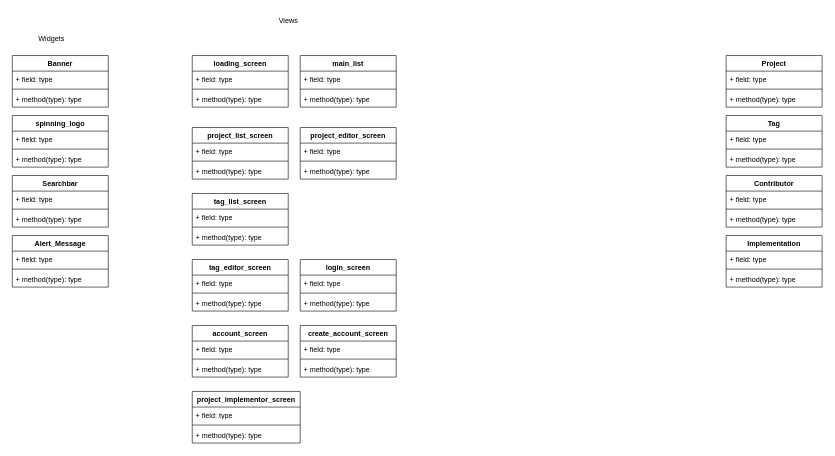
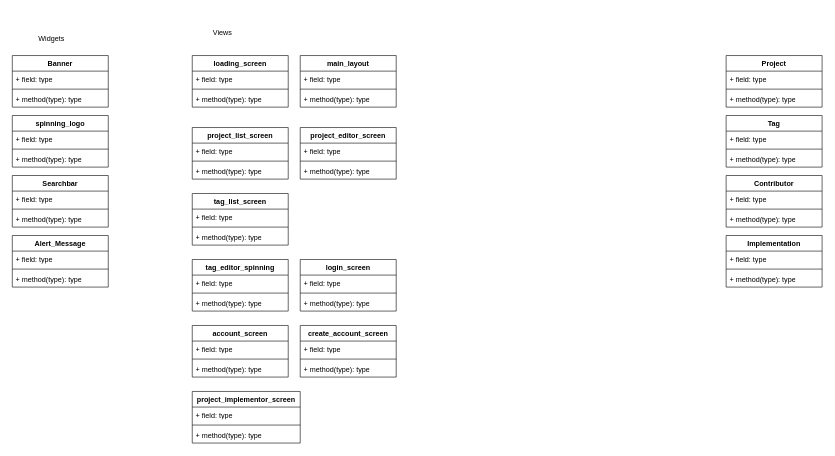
  <mxCell id="0" />
  <mxCell id="1" parent="0" />
  <mxCell id="2" value="loading_screen" style="swimlane;fontStyle=1;align=center;verticalAlign=top;childLayout=stackLayout;horizontal=1;startSize=26;horizontalStack=0;resizeParent=1;resizeParentMax=0;resizeLast=0;collapsible=1;marginBottom=0;whiteSpace=wrap;html=1;" parent="1" vertex="1"><mxGeometry x="320" y="92" width="160" height="86" as="geometry" /></mxCell>
  <mxCell id="3" value="+ field: type" style="text;strokeColor=none;fillColor=none;align=left;verticalAlign=top;spacingLeft=4;spacingRight=4;overflow=hidden;rotatable=0;points=[[0,0.5],[1,0.5]];portConstraint=eastwest;whiteSpace=wrap;html=1;" parent="2" vertex="1"><mxGeometry y="26" width="160" height="26" as="geometry" /></mxCell>
  <mxCell id="4" value="" style="line;strokeWidth=1;fillColor=none;align=left;verticalAlign=middle;spacingTop=-1;spacingLeft=3;spacingRight=3;rotatable=0;labelPosition=right;points=[];portConstraint=eastwest;strokeColor=inherit;" parent="2" vertex="1"><mxGeometry y="52" width="160" height="8" as="geometry" /></mxCell>
  <mxCell id="5" value="+ method(type): type" style="text;strokeColor=none;fillColor=none;align=left;verticalAlign=top;spacingLeft=4;spacingRight=4;overflow=hidden;rotatable=0;points=[[0,0.5],[1,0.5]];portConstraint=eastwest;whiteSpace=wrap;html=1;" parent="2" vertex="1"><mxGeometry y="60" width="160" height="26" as="geometry" /></mxCell>
  <mxCell id="6" value="project_list_screen" style="swimlane;fontStyle=1;align=center;verticalAlign=top;childLayout=stackLayout;horizontal=1;startSize=26;horizontalStack=0;resizeParent=1;resizeParentMax=0;resizeLast=0;collapsible=1;marginBottom=0;whiteSpace=wrap;html=1;" parent="1" vertex="1"><mxGeometry x="320" y="212" width="160" height="86" as="geometry" /></mxCell>
  <mxCell id="7" value="+ field: type" style="text;strokeColor=none;fillColor=none;align=left;verticalAlign=top;spacingLeft=4;spacingRight=4;overflow=hidden;rotatable=0;points=[[0,0.5],[1,0.5]];portConstraint=eastwest;whiteSpace=wrap;html=1;" parent="6" vertex="1"><mxGeometry y="26" width="160" height="26" as="geometry" /></mxCell>
  <mxCell id="8" value="" style="line;strokeWidth=1;fillColor=none;align=left;verticalAlign=middle;spacingTop=-1;spacingLeft=3;spacingRight=3;rotatable=0;labelPosition=right;points=[];portConstraint=eastwest;strokeColor=inherit;" parent="6" vertex="1"><mxGeometry y="52" width="160" height="8" as="geometry" /></mxCell>
  <mxCell id="9" value="+ method(type): type" style="text;strokeColor=none;fillColor=none;align=left;verticalAlign=top;spacingLeft=4;spacingRight=4;overflow=hidden;rotatable=0;points=[[0,0.5],[1,0.5]];portConstraint=eastwest;whiteSpace=wrap;html=1;" parent="6" vertex="1"><mxGeometry y="60" width="160" height="26" as="geometry" /></mxCell>
  <mxCell id="10" value="tag_list_screen" style="swimlane;fontStyle=1;align=center;verticalAlign=top;childLayout=stackLayout;horizontal=1;startSize=26;horizontalStack=0;resizeParent=1;resizeParentMax=0;resizeLast=0;collapsible=1;marginBottom=0;whiteSpace=wrap;html=1;" vertex="1" parent="1"><mxGeometry x="320" y="322" width="160" height="86" as="geometry" /></mxCell>
  <mxCell id="11" value="+ field: type" style="text;strokeColor=none;fillColor=none;align=left;verticalAlign=top;spacingLeft=4;spacingRight=4;overflow=hidden;rotatable=0;points=[[0,0.5],[1,0.5]];portConstraint=eastwest;whiteSpace=wrap;html=1;" vertex="1" parent="10"><mxGeometry y="26" width="160" height="26" as="geometry" /></mxCell>
  <mxCell id="12" value="" style="line;strokeWidth=1;fillColor=none;align=left;verticalAlign=middle;spacingTop=-1;spacingLeft=3;spacingRight=3;rotatable=0;labelPosition=right;points=[];portConstraint=eastwest;strokeColor=inherit;" vertex="1" parent="10"><mxGeometry y="52" width="160" height="8" as="geometry" /></mxCell>
  <mxCell id="13" value="+ method(type): type" style="text;strokeColor=none;fillColor=none;align=left;verticalAlign=top;spacingLeft=4;spacingRight=4;overflow=hidden;rotatable=0;points=[[0,0.5],[1,0.5]];portConstraint=eastwest;whiteSpace=wrap;html=1;" vertex="1" parent="10"><mxGeometry y="60" width="160" height="26" as="geometry" /></mxCell>
- <mxCell id="14" value="tag_editor&lt;span style=&quot;background-color: transparent; color: light-dark(rgb(0, 0, 0), rgb(255, 255, 255));&quot;&gt;_screen&lt;/span&gt;" style="swimlane;fontStyle=1;align=center;verticalAlign=top;childLayout=stackLayout;horizontal=1;startSize=26;horizontalStack=0;resizeParent=1;resizeParentMax=0;resizeLast=0;collapsible=1;marginBottom=0;whiteSpace=wrap;html=1;" vertex="1" parent="1"><mxGeometry x="320" y="432" width="160" height="86" as="geometry" /></mxCell>
+ <mxCell id="14" value="tag_editor&lt;span style=&quot;background-color: transparent; color: light-dark(rgb(0, 0, 0), rgb(255, 255, 255));&quot;&gt;_spinning&lt;/span&gt;" style="swimlane;fontStyle=1;align=center;verticalAlign=top;childLayout=stackLayout;horizontal=1;startSize=26;horizontalStack=0;resizeParent=1;resizeParentMax=0;resizeLast=0;collapsible=1;marginBottom=0;whiteSpace=wrap;html=1;" vertex="1" parent="1"><mxGeometry x="320" y="432" width="160" height="86" as="geometry" /></mxCell>
  <mxCell id="15" value="+ field: type" style="text;strokeColor=none;fillColor=none;align=left;verticalAlign=top;spacingLeft=4;spacingRight=4;overflow=hidden;rotatable=0;points=[[0,0.5],[1,0.5]];portConstraint=eastwest;whiteSpace=wrap;html=1;" vertex="1" parent="14"><mxGeometry y="26" width="160" height="26" as="geometry" /></mxCell>
  <mxCell id="16" value="" style="line;strokeWidth=1;fillColor=none;align=left;verticalAlign=middle;spacingTop=-1;spacingLeft=3;spacingRight=3;rotatable=0;labelPosition=right;points=[];portConstraint=eastwest;strokeColor=inherit;" vertex="1" parent="14"><mxGeometry y="52" width="160" height="8" as="geometry" /></mxCell>
  <mxCell id="17" value="+ method(type): type" style="text;strokeColor=none;fillColor=none;align=left;verticalAlign=top;spacingLeft=4;spacingRight=4;overflow=hidden;rotatable=0;points=[[0,0.5],[1,0.5]];portConstraint=eastwest;whiteSpace=wrap;html=1;" vertex="1" parent="14"><mxGeometry y="60" width="160" height="26" as="geometry" /></mxCell>
  <mxCell id="18" value="project_editor_screen" style="swimlane;fontStyle=1;align=center;verticalAlign=top;childLayout=stackLayout;horizontal=1;startSize=26;horizontalStack=0;resizeParent=1;resizeParentMax=0;resizeLast=0;collapsible=1;marginBottom=0;whiteSpace=wrap;html=1;" vertex="1" parent="1"><mxGeometry x="500" y="212" width="160" height="86" as="geometry" /></mxCell>
  <mxCell id="19" value="+ field: type" style="text;strokeColor=none;fillColor=none;align=left;verticalAlign=top;spacingLeft=4;spacingRight=4;overflow=hidden;rotatable=0;points=[[0,0.5],[1,0.5]];portConstraint=eastwest;whiteSpace=wrap;html=1;" vertex="1" parent="18"><mxGeometry y="26" width="160" height="26" as="geometry" /></mxCell>
  <mxCell id="20" value="" style="line;strokeWidth=1;fillColor=none;align=left;verticalAlign=middle;spacingTop=-1;spacingLeft=3;spacingRight=3;rotatable=0;labelPosition=right;points=[];portConstraint=eastwest;strokeColor=inherit;" vertex="1" parent="18"><mxGeometry y="52" width="160" height="8" as="geometry" /></mxCell>
  <mxCell id="21" value="+ method(type): type" style="text;strokeColor=none;fillColor=none;align=left;verticalAlign=top;spacingLeft=4;spacingRight=4;overflow=hidden;rotatable=0;points=[[0,0.5],[1,0.5]];portConstraint=eastwest;whiteSpace=wrap;html=1;" vertex="1" parent="18"><mxGeometry y="60" width="160" height="26" as="geometry" /></mxCell>
  <mxCell id="22" value="account_screen" style="swimlane;fontStyle=1;align=center;verticalAlign=top;childLayout=stackLayout;horizontal=1;startSize=26;horizontalStack=0;resizeParent=1;resizeParentMax=0;resizeLast=0;collapsible=1;marginBottom=0;whiteSpace=wrap;html=1;" vertex="1" parent="1"><mxGeometry x="320" y="542" width="160" height="86" as="geometry" /></mxCell>
  <mxCell id="23" value="+ field: type" style="text;strokeColor=none;fillColor=none;align=left;verticalAlign=top;spacingLeft=4;spacingRight=4;overflow=hidden;rotatable=0;points=[[0,0.5],[1,0.5]];portConstraint=eastwest;whiteSpace=wrap;html=1;" vertex="1" parent="22"><mxGeometry y="26" width="160" height="26" as="geometry" /></mxCell>
  <mxCell id="24" value="" style="line;strokeWidth=1;fillColor=none;align=left;verticalAlign=middle;spacingTop=-1;spacingLeft=3;spacingRight=3;rotatable=0;labelPosition=right;points=[];portConstraint=eastwest;strokeColor=inherit;" vertex="1" parent="22"><mxGeometry y="52" width="160" height="8" as="geometry" /></mxCell>
  <mxCell id="25" value="+ method(type): type" style="text;strokeColor=none;fillColor=none;align=left;verticalAlign=top;spacingLeft=4;spacingRight=4;overflow=hidden;rotatable=0;points=[[0,0.5],[1,0.5]];portConstraint=eastwest;whiteSpace=wrap;html=1;" vertex="1" parent="22"><mxGeometry y="60" width="160" height="26" as="geometry" /></mxCell>
  <mxCell id="26" value="project_implementor_screen" style="swimlane;fontStyle=1;align=center;verticalAlign=top;childLayout=stackLayout;horizontal=1;startSize=26;horizontalStack=0;resizeParent=1;resizeParentMax=0;resizeLast=0;collapsible=1;marginBottom=0;whiteSpace=wrap;html=1;" vertex="1" parent="1"><mxGeometry x="320" y="652" width="180" height="86" as="geometry" /></mxCell>
  <mxCell id="27" value="+ field: type" style="text;strokeColor=none;fillColor=none;align=left;verticalAlign=top;spacingLeft=4;spacingRight=4;overflow=hidden;rotatable=0;points=[[0,0.5],[1,0.5]];portConstraint=eastwest;whiteSpace=wrap;html=1;" vertex="1" parent="26"><mxGeometry y="26" width="180" height="26" as="geometry" /></mxCell>
  <mxCell id="28" value="" style="line;strokeWidth=1;fillColor=none;align=left;verticalAlign=middle;spacingTop=-1;spacingLeft=3;spacingRight=3;rotatable=0;labelPosition=right;points=[];portConstraint=eastwest;strokeColor=inherit;" vertex="1" parent="26"><mxGeometry y="52" width="180" height="8" as="geometry" /></mxCell>
  <mxCell id="29" value="+ method(type): type" style="text;strokeColor=none;fillColor=none;align=left;verticalAlign=top;spacingLeft=4;spacingRight=4;overflow=hidden;rotatable=0;points=[[0,0.5],[1,0.5]];portConstraint=eastwest;whiteSpace=wrap;html=1;" vertex="1" parent="26"><mxGeometry y="60" width="180" height="26" as="geometry" /></mxCell>
  <mxCell id="30" value="login_screen" style="swimlane;fontStyle=1;align=center;verticalAlign=top;childLayout=stackLayout;horizontal=1;startSize=26;horizontalStack=0;resizeParent=1;resizeParentMax=0;resizeLast=0;collapsible=1;marginBottom=0;whiteSpace=wrap;html=1;" vertex="1" parent="1"><mxGeometry x="500" y="432" width="160" height="86" as="geometry" /></mxCell>
  <mxCell id="31" value="+ field: type" style="text;strokeColor=none;fillColor=none;align=left;verticalAlign=top;spacingLeft=4;spacingRight=4;overflow=hidden;rotatable=0;points=[[0,0.5],[1,0.5]];portConstraint=eastwest;whiteSpace=wrap;html=1;" vertex="1" parent="30"><mxGeometry y="26" width="160" height="26" as="geometry" /></mxCell>
  <mxCell id="32" value="" style="line;strokeWidth=1;fillColor=none;align=left;verticalAlign=middle;spacingTop=-1;spacingLeft=3;spacingRight=3;rotatable=0;labelPosition=right;points=[];portConstraint=eastwest;strokeColor=inherit;" vertex="1" parent="30"><mxGeometry y="52" width="160" height="8" as="geometry" /></mxCell>
  <mxCell id="33" value="+ method(type): type" style="text;strokeColor=none;fillColor=none;align=left;verticalAlign=top;spacingLeft=4;spacingRight=4;overflow=hidden;rotatable=0;points=[[0,0.5],[1,0.5]];portConstraint=eastwest;whiteSpace=wrap;html=1;" vertex="1" parent="30"><mxGeometry y="60" width="160" height="26" as="geometry" /></mxCell>
  <mxCell id="34" value="create_account_screen" style="swimlane;fontStyle=1;align=center;verticalAlign=top;childLayout=stackLayout;horizontal=1;startSize=26;horizontalStack=0;resizeParent=1;resizeParentMax=0;resizeLast=0;collapsible=1;marginBottom=0;whiteSpace=wrap;html=1;" vertex="1" parent="1"><mxGeometry x="500" y="542" width="160" height="86" as="geometry" /></mxCell>
  <mxCell id="35" value="+ field: type" style="text;strokeColor=none;fillColor=none;align=left;verticalAlign=top;spacingLeft=4;spacingRight=4;overflow=hidden;rotatable=0;points=[[0,0.5],[1,0.5]];portConstraint=eastwest;whiteSpace=wrap;html=1;" vertex="1" parent="34"><mxGeometry y="26" width="160" height="26" as="geometry" /></mxCell>
  <mxCell id="36" value="" style="line;strokeWidth=1;fillColor=none;align=left;verticalAlign=middle;spacingTop=-1;spacingLeft=3;spacingRight=3;rotatable=0;labelPosition=right;points=[];portConstraint=eastwest;strokeColor=inherit;" vertex="1" parent="34"><mxGeometry y="52" width="160" height="8" as="geometry" /></mxCell>
  <mxCell id="37" value="+ method(type): type" style="text;strokeColor=none;fillColor=none;align=left;verticalAlign=top;spacingLeft=4;spacingRight=4;overflow=hidden;rotatable=0;points=[[0,0.5],[1,0.5]];portConstraint=eastwest;whiteSpace=wrap;html=1;" vertex="1" parent="34"><mxGeometry y="60" width="160" height="26" as="geometry" /></mxCell>
- <mxCell id="38" value="main_list" style="swimlane;fontStyle=1;align=center;verticalAlign=top;childLayout=stackLayout;horizontal=1;startSize=26;horizontalStack=0;resizeParent=1;resizeParentMax=0;resizeLast=0;collapsible=1;marginBottom=0;whiteSpace=wrap;html=1;" vertex="1" parent="1"><mxGeometry x="500" y="92" width="160" height="86" as="geometry" /></mxCell>
+ <mxCell id="38" value="main_layout" style="swimlane;fontStyle=1;align=center;verticalAlign=top;childLayout=stackLayout;horizontal=1;startSize=26;horizontalStack=0;resizeParent=1;resizeParentMax=0;resizeLast=0;collapsible=1;marginBottom=0;whiteSpace=wrap;html=1;" vertex="1" parent="1"><mxGeometry x="500" y="92" width="160" height="86" as="geometry" /></mxCell>
  <mxCell id="39" value="+ field: type" style="text;strokeColor=none;fillColor=none;align=left;verticalAlign=top;spacingLeft=4;spacingRight=4;overflow=hidden;rotatable=0;points=[[0,0.5],[1,0.5]];portConstraint=eastwest;whiteSpace=wrap;html=1;" vertex="1" parent="38"><mxGeometry y="26" width="160" height="26" as="geometry" /></mxCell>
  <mxCell id="40" value="" style="line;strokeWidth=1;fillColor=none;align=left;verticalAlign=middle;spacingTop=-1;spacingLeft=3;spacingRight=3;rotatable=0;labelPosition=right;points=[];portConstraint=eastwest;strokeColor=inherit;" vertex="1" parent="38"><mxGeometry y="52" width="160" height="8" as="geometry" /></mxCell>
  <mxCell id="41" value="+ method(type): type" style="text;strokeColor=none;fillColor=none;align=left;verticalAlign=top;spacingLeft=4;spacingRight=4;overflow=hidden;rotatable=0;points=[[0,0.5],[1,0.5]];portConstraint=eastwest;whiteSpace=wrap;html=1;" vertex="1" parent="38"><mxGeometry y="60" width="160" height="26" as="geometry" /></mxCell>
  <mxCell id="42" value="Project" style="swimlane;fontStyle=1;align=center;verticalAlign=top;childLayout=stackLayout;horizontal=1;startSize=26;horizontalStack=0;resizeParent=1;resizeParentMax=0;resizeLast=0;collapsible=1;marginBottom=0;whiteSpace=wrap;html=1;" vertex="1" parent="1"><mxGeometry x="1210" y="92" width="160" height="86" as="geometry" /></mxCell>
  <mxCell id="43" value="+ field: type" style="text;strokeColor=none;fillColor=none;align=left;verticalAlign=top;spacingLeft=4;spacingRight=4;overflow=hidden;rotatable=0;points=[[0,0.5],[1,0.5]];portConstraint=eastwest;whiteSpace=wrap;html=1;" vertex="1" parent="42"><mxGeometry y="26" width="160" height="26" as="geometry" /></mxCell>
  <mxCell id="44" value="" style="line;strokeWidth=1;fillColor=none;align=left;verticalAlign=middle;spacingTop=-1;spacingLeft=3;spacingRight=3;rotatable=0;labelPosition=right;points=[];portConstraint=eastwest;strokeColor=inherit;" vertex="1" parent="42"><mxGeometry y="52" width="160" height="8" as="geometry" /></mxCell>
  <mxCell id="45" value="+ method(type): type" style="text;strokeColor=none;fillColor=none;align=left;verticalAlign=top;spacingLeft=4;spacingRight=4;overflow=hidden;rotatable=0;points=[[0,0.5],[1,0.5]];portConstraint=eastwest;whiteSpace=wrap;html=1;" vertex="1" parent="42"><mxGeometry y="60" width="160" height="26" as="geometry" /></mxCell>
  <mxCell id="46" value="Tag" style="swimlane;fontStyle=1;align=center;verticalAlign=top;childLayout=stackLayout;horizontal=1;startSize=26;horizontalStack=0;resizeParent=1;resizeParentMax=0;resizeLast=0;collapsible=1;marginBottom=0;whiteSpace=wrap;html=1;" vertex="1" parent="1"><mxGeometry x="1210" y="192" width="160" height="86" as="geometry" /></mxCell>
  <mxCell id="47" value="+ field: type" style="text;strokeColor=none;fillColor=none;align=left;verticalAlign=top;spacingLeft=4;spacingRight=4;overflow=hidden;rotatable=0;points=[[0,0.5],[1,0.5]];portConstraint=eastwest;whiteSpace=wrap;html=1;" vertex="1" parent="46"><mxGeometry y="26" width="160" height="26" as="geometry" /></mxCell>
  <mxCell id="48" value="" style="line;strokeWidth=1;fillColor=none;align=left;verticalAlign=middle;spacingTop=-1;spacingLeft=3;spacingRight=3;rotatable=0;labelPosition=right;points=[];portConstraint=eastwest;strokeColor=inherit;" vertex="1" parent="46"><mxGeometry y="52" width="160" height="8" as="geometry" /></mxCell>
  <mxCell id="49" value="+ method(type): type" style="text;strokeColor=none;fillColor=none;align=left;verticalAlign=top;spacingLeft=4;spacingRight=4;overflow=hidden;rotatable=0;points=[[0,0.5],[1,0.5]];portConstraint=eastwest;whiteSpace=wrap;html=1;" vertex="1" parent="46"><mxGeometry y="60" width="160" height="26" as="geometry" /></mxCell>
  <mxCell id="50" value="Contributor" style="swimlane;fontStyle=1;align=center;verticalAlign=top;childLayout=stackLayout;horizontal=1;startSize=26;horizontalStack=0;resizeParent=1;resizeParentMax=0;resizeLast=0;collapsible=1;marginBottom=0;whiteSpace=wrap;html=1;" vertex="1" parent="1"><mxGeometry x="1210" y="292" width="160" height="86" as="geometry" /></mxCell>
  <mxCell id="51" value="+ field: type" style="text;strokeColor=none;fillColor=none;align=left;verticalAlign=top;spacingLeft=4;spacingRight=4;overflow=hidden;rotatable=0;points=[[0,0.5],[1,0.5]];portConstraint=eastwest;whiteSpace=wrap;html=1;" vertex="1" parent="50"><mxGeometry y="26" width="160" height="26" as="geometry" /></mxCell>
  <mxCell id="52" value="" style="line;strokeWidth=1;fillColor=none;align=left;verticalAlign=middle;spacingTop=-1;spacingLeft=3;spacingRight=3;rotatable=0;labelPosition=right;points=[];portConstraint=eastwest;strokeColor=inherit;" vertex="1" parent="50"><mxGeometry y="52" width="160" height="8" as="geometry" /></mxCell>
  <mxCell id="53" value="+ method(type): type" style="text;strokeColor=none;fillColor=none;align=left;verticalAlign=top;spacingLeft=4;spacingRight=4;overflow=hidden;rotatable=0;points=[[0,0.5],[1,0.5]];portConstraint=eastwest;whiteSpace=wrap;html=1;" vertex="1" parent="50"><mxGeometry y="60" width="160" height="26" as="geometry" /></mxCell>
  <mxCell id="54" value="Implementation" style="swimlane;fontStyle=1;align=center;verticalAlign=top;childLayout=stackLayout;horizontal=1;startSize=26;horizontalStack=0;resizeParent=1;resizeParentMax=0;resizeLast=0;collapsible=1;marginBottom=0;whiteSpace=wrap;html=1;" vertex="1" parent="1"><mxGeometry x="1210" y="392" width="160" height="86" as="geometry" /></mxCell>
  <mxCell id="55" value="+ field: type" style="text;strokeColor=none;fillColor=none;align=left;verticalAlign=top;spacingLeft=4;spacingRight=4;overflow=hidden;rotatable=0;points=[[0,0.5],[1,0.5]];portConstraint=eastwest;whiteSpace=wrap;html=1;" vertex="1" parent="54"><mxGeometry y="26" width="160" height="26" as="geometry" /></mxCell>
  <mxCell id="56" value="" style="line;strokeWidth=1;fillColor=none;align=left;verticalAlign=middle;spacingTop=-1;spacingLeft=3;spacingRight=3;rotatable=0;labelPosition=right;points=[];portConstraint=eastwest;strokeColor=inherit;" vertex="1" parent="54"><mxGeometry y="52" width="160" height="8" as="geometry" /></mxCell>
  <mxCell id="57" value="+ method(type): type" style="text;strokeColor=none;fillColor=none;align=left;verticalAlign=top;spacingLeft=4;spacingRight=4;overflow=hidden;rotatable=0;points=[[0,0.5],[1,0.5]];portConstraint=eastwest;whiteSpace=wrap;html=1;" vertex="1" parent="54"><mxGeometry y="60" width="160" height="26" as="geometry" /></mxCell>
  <mxCell id="58" value="Banner" style="swimlane;fontStyle=1;align=center;verticalAlign=top;childLayout=stackLayout;horizontal=1;startSize=26;horizontalStack=0;resizeParent=1;resizeParentMax=0;resizeLast=0;collapsible=1;marginBottom=0;whiteSpace=wrap;html=1;" vertex="1" parent="1"><mxGeometry x="20" y="92" width="160" height="86" as="geometry" /></mxCell>
  <mxCell id="59" value="+ field: type" style="text;strokeColor=none;fillColor=none;align=left;verticalAlign=top;spacingLeft=4;spacingRight=4;overflow=hidden;rotatable=0;points=[[0,0.5],[1,0.5]];portConstraint=eastwest;whiteSpace=wrap;html=1;" vertex="1" parent="58"><mxGeometry y="26" width="160" height="26" as="geometry" /></mxCell>
  <mxCell id="60" value="" style="line;strokeWidth=1;fillColor=none;align=left;verticalAlign=middle;spacingTop=-1;spacingLeft=3;spacingRight=3;rotatable=0;labelPosition=right;points=[];portConstraint=eastwest;strokeColor=inherit;" vertex="1" parent="58"><mxGeometry y="52" width="160" height="8" as="geometry" /></mxCell>
  <mxCell id="61" value="+ method(type): type" style="text;strokeColor=none;fillColor=none;align=left;verticalAlign=top;spacingLeft=4;spacingRight=4;overflow=hidden;rotatable=0;points=[[0,0.5],[1,0.5]];portConstraint=eastwest;whiteSpace=wrap;html=1;" vertex="1" parent="58"><mxGeometry y="60" width="160" height="26" as="geometry" /></mxCell>
  <mxCell id="62" value="spinning_logo" style="swimlane;fontStyle=1;align=center;verticalAlign=top;childLayout=stackLayout;horizontal=1;startSize=26;horizontalStack=0;resizeParent=1;resizeParentMax=0;resizeLast=0;collapsible=1;marginBottom=0;whiteSpace=wrap;html=1;" vertex="1" parent="1"><mxGeometry x="20" y="192" width="160" height="86" as="geometry" /></mxCell>
  <mxCell id="63" value="+ field: type" style="text;strokeColor=none;fillColor=none;align=left;verticalAlign=top;spacingLeft=4;spacingRight=4;overflow=hidden;rotatable=0;points=[[0,0.5],[1,0.5]];portConstraint=eastwest;whiteSpace=wrap;html=1;" vertex="1" parent="62"><mxGeometry y="26" width="160" height="26" as="geometry" /></mxCell>
  <mxCell id="64" value="" style="line;strokeWidth=1;fillColor=none;align=left;verticalAlign=middle;spacingTop=-1;spacingLeft=3;spacingRight=3;rotatable=0;labelPosition=right;points=[];portConstraint=eastwest;strokeColor=inherit;" vertex="1" parent="62"><mxGeometry y="52" width="160" height="8" as="geometry" /></mxCell>
  <mxCell id="65" value="+ method(type): type" style="text;strokeColor=none;fillColor=none;align=left;verticalAlign=top;spacingLeft=4;spacingRight=4;overflow=hidden;rotatable=0;points=[[0,0.5],[1,0.5]];portConstraint=eastwest;whiteSpace=wrap;html=1;" vertex="1" parent="62"><mxGeometry y="60" width="160" height="26" as="geometry" /></mxCell>
  <mxCell id="66" value="Searchbar" style="swimlane;fontStyle=1;align=center;verticalAlign=top;childLayout=stackLayout;horizontal=1;startSize=26;horizontalStack=0;resizeParent=1;resizeParentMax=0;resizeLast=0;collapsible=1;marginBottom=0;whiteSpace=wrap;html=1;" vertex="1" parent="1"><mxGeometry x="20" y="292" width="160" height="86" as="geometry" /></mxCell>
  <mxCell id="67" value="+ field: type" style="text;strokeColor=none;fillColor=none;align=left;verticalAlign=top;spacingLeft=4;spacingRight=4;overflow=hidden;rotatable=0;points=[[0,0.5],[1,0.5]];portConstraint=eastwest;whiteSpace=wrap;html=1;" vertex="1" parent="66"><mxGeometry y="26" width="160" height="26" as="geometry" /></mxCell>
  <mxCell id="68" value="" style="line;strokeWidth=1;fillColor=none;align=left;verticalAlign=middle;spacingTop=-1;spacingLeft=3;spacingRight=3;rotatable=0;labelPosition=right;points=[];portConstraint=eastwest;strokeColor=inherit;" vertex="1" parent="66"><mxGeometry y="52" width="160" height="8" as="geometry" /></mxCell>
  <mxCell id="69" value="+ method(type): type" style="text;strokeColor=none;fillColor=none;align=left;verticalAlign=top;spacingLeft=4;spacingRight=4;overflow=hidden;rotatable=0;points=[[0,0.5],[1,0.5]];portConstraint=eastwest;whiteSpace=wrap;html=1;" vertex="1" parent="66"><mxGeometry y="60" width="160" height="26" as="geometry" /></mxCell>
  <mxCell id="70" value="Alert_Message" style="swimlane;fontStyle=1;align=center;verticalAlign=top;childLayout=stackLayout;horizontal=1;startSize=26;horizontalStack=0;resizeParent=1;resizeParentMax=0;resizeLast=0;collapsible=1;marginBottom=0;whiteSpace=wrap;html=1;" vertex="1" parent="1"><mxGeometry x="20" y="392" width="160" height="86" as="geometry" /></mxCell>
  <mxCell id="71" value="+ field: type" style="text;strokeColor=none;fillColor=none;align=left;verticalAlign=top;spacingLeft=4;spacingRight=4;overflow=hidden;rotatable=0;points=[[0,0.5],[1,0.5]];portConstraint=eastwest;whiteSpace=wrap;html=1;" vertex="1" parent="70"><mxGeometry y="26" width="160" height="26" as="geometry" /></mxCell>
  <mxCell id="72" value="" style="line;strokeWidth=1;fillColor=none;align=left;verticalAlign=middle;spacingTop=-1;spacingLeft=3;spacingRight=3;rotatable=0;labelPosition=right;points=[];portConstraint=eastwest;strokeColor=inherit;" vertex="1" parent="70"><mxGeometry y="52" width="160" height="8" as="geometry" /></mxCell>
  <mxCell id="73" value="+ method(type): type" style="text;strokeColor=none;fillColor=none;align=left;verticalAlign=top;spacingLeft=4;spacingRight=4;overflow=hidden;rotatable=0;points=[[0,0.5],[1,0.5]];portConstraint=eastwest;whiteSpace=wrap;html=1;" vertex="1" parent="70"><mxGeometry y="60" width="160" height="26" as="geometry" /></mxCell>
- <mxCell id="74" value="Views" style="text;html=1;align=center;verticalAlign=middle;resizable=0;points=[];autosize=1;strokeColor=none;fillColor=none;" vertex="1" parent="1"><mxGeometry x="450" y="20" width="60" height="30" as="geometry" /></mxCell>
+ <mxCell id="74" value="Views" style="text;html=1;align=center;verticalAlign=middle;resizable=0;points=[];autosize=1;strokeColor=none;fillColor=none;" vertex="1" parent="1"><mxGeometry x="340" y="40" width="60" height="30" as="geometry" /></mxCell>
  <mxCell id="75" value="Widgets" style="text;html=1;align=center;verticalAlign=middle;resizable=0;points=[];autosize=1;strokeColor=none;fillColor=none;" vertex="1" parent="1"><mxGeometry x="50" y="50" width="70" height="30" as="geometry" /></mxCell>
